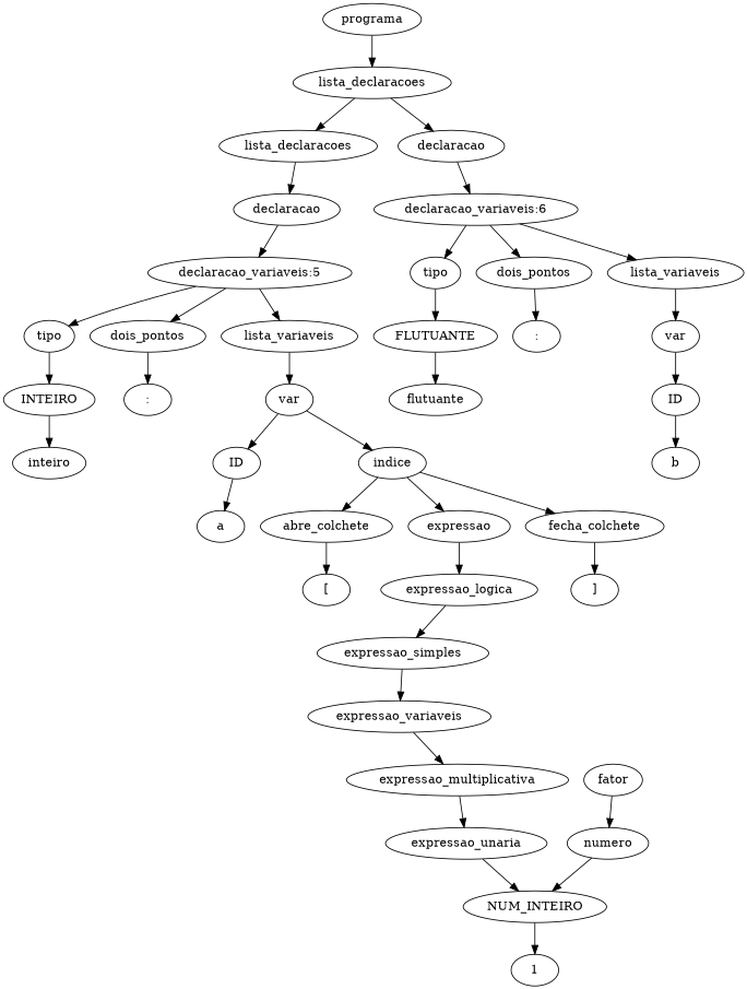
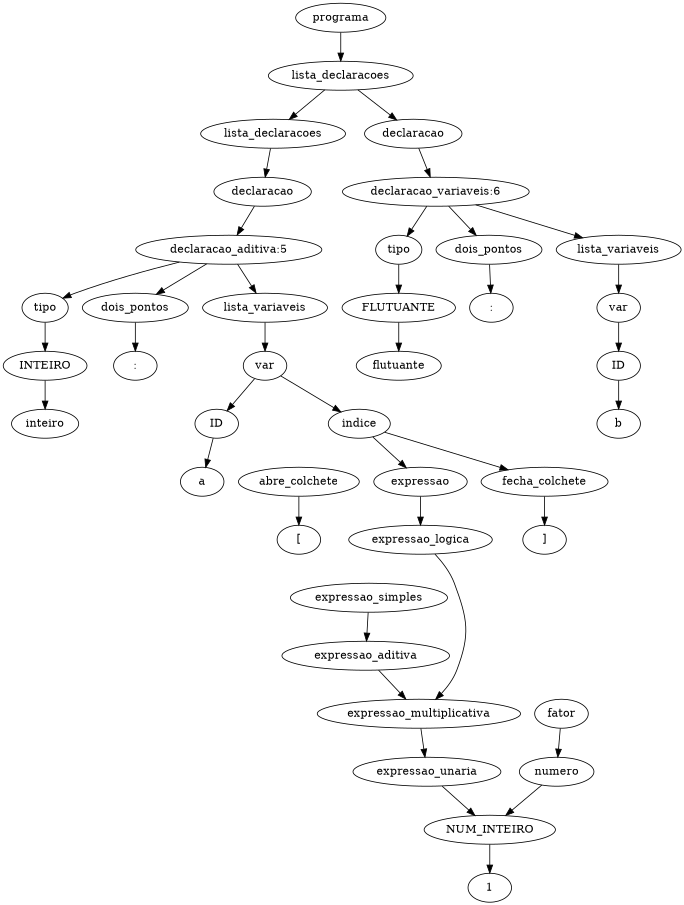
  digraph {
    n1 [label=programa]
    n2 [label=lista_declaracoes]
    n3 [label=lista_declaracoes]
    n4 [label=declaracao]
    n5 [label=declaracao]
    n6 [label="declaracao_variaveis:6"]
-   n7 [label="declaracao_variaveis:5"]
+   n7 [label="declaracao_aditiva:5"]
    n8 [label=tipo]
    n9 [label=dois_pontos]
    n10 [label=lista_variaveis]
    n11 [label=INTEIRO]
    n12 [label=":"]
    n13 [label=var]
    n14 [label=inteiro]
    n15 [label=ID]
    n16 [label=indice]
    n17 [label=a]
    n18 [label=abre_colchete]
    n19 [label=expressao]
    n20 [label=fecha_colchete]
    n21 [label="["]
    n22 [label=expressao_logica]
    n23 [label="]"]
    n24 [label=expressao_simples]
-   n25 [label=expressao_variaveis]
+   n25 [label=expressao_aditiva]
    n26 [label=expressao_multiplicativa]
    n27 [label=expressao_unaria]
    n28 [label=NUM_INTEIRO]
    n29 [label=fator]
    n30 [label=numero]
    n31 [label=1]
    n32 [label=tipo]
    n33 [label=dois_pontos]
    n34 [label=lista_variaveis]
    n35 [label=FLUTUANTE]
    n36 [label=":"]
    n37 [label=var]
    n38 [label=flutuante]
    n39 [label=ID]
    n40 [label=b]
    n1 -> n2
    n2 -> n3
    n2 -> n4
    n3 -> n5
    n4 -> n6
    n5 -> n7
    n6 -> n32
    n6 -> n33
    n6 -> n34
    n7 -> n8
    n7 -> n9
    n7 -> n10
    n8 -> n11
    n9 -> n12
    n10 -> n13
    n11 -> n14
    n13 -> n15
    n13 -> n16
    n15 -> n17
-   n16 -> n18
    n16 -> n19
    n16 -> n20
    n18 -> n21
    n19 -> n22
    n20 -> n23
-   n22 -> n24
+   n22 -> n26
    n24 -> n25
    n25 -> n26
    n26 -> n27
    n27 -> n28
    n28 -> n31
    n29 -> n30
    n30 -> n28
    n32 -> n35
    n33 -> n36
    n34 -> n37
    n35 -> n38
    n37 -> n39
    n39 -> n40
  }
